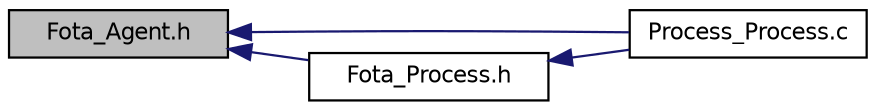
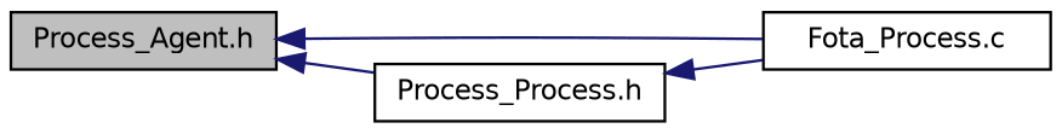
  digraph {
    rankdir=LR
    node [color=black fillcolor=white fontname=Helvetica fontsize=10 shape=record style=filled]
    edge [color=midnightblue dir=back fontname=Helvetica fontsize=10 labelfontname=Helvetica labelfontsize=10 style=solid]
-   n1 [fillcolor=grey75 fontcolor=black height=0.2 label="Fota_Agent.h" width=0.4]
-   n2 [height=0.2 label="Process_Process.c" width=0.4]
-   n3 [height=0.2 label="Fota_Process.h" width=0.4]
+   n1 [fillcolor=grey75 fontcolor=black height=0.2 label="Process_Agent.h" width=0.4]
+   n2 [height=0.2 label="Fota_Process.c" width=0.4]
+   n3 [height=0.2 label="Process_Process.h" width=0.4]
    n1 -> n2
    n1 -> n3
    n3 -> n2
  }
